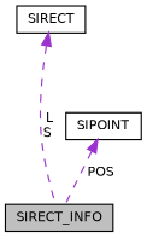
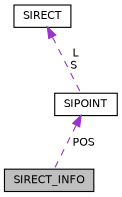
  digraph {
    node [color=black fillcolor=white fontname=Helvetica fontsize=10 shape=record style=filled]
    edge [color=darkorchid3 dir=back fontname=Helvetica fontsize=10 labelfontname=Helvetica labelfontsize=10 style=dashed]
    n1 [fillcolor=grey75 fontcolor=black height=0.2 label=SIRECT_INFO width=0.4]
    n2 [height=0.2 label=SIPOINT width=0.4]
    n3 [height=0.2 label=SIRECT width=0.4]
    n2 -> n1 [label=" POS"]
-   n3 -> n1 [label=" L\nS"]
+   n3 -> n2 [label=" L\nS"]
  }
